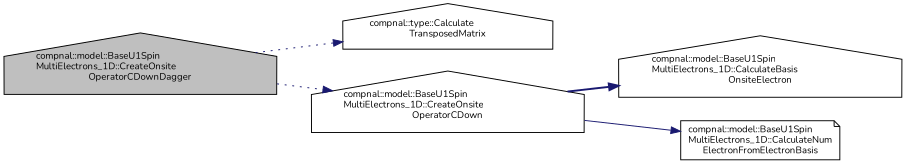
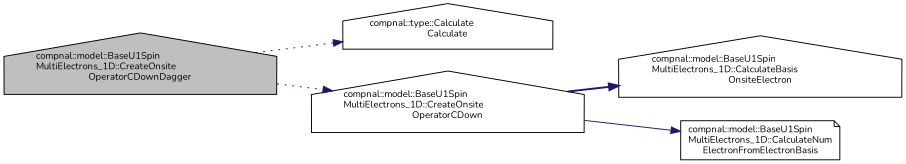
  digraph {
    rankdir=LR
    fontname=Nunito
    node [color=black fillcolor=white fontname=Nunito fontsize=10 shape=house style=filled]
    edge [color=midnightblue fontname=Nunito fontsize=10 labelfontname=Helvetica labelfontsize=10 style=dotted]
    n1 [fillcolor=grey75 fontcolor=black height=0.2 label="compnal::model::BaseU1Spin\lMultiElectrons_1D::CreateOnsite\lOperatorCDownDagger" width=0.4]
-   n2 [height=0.2 label="compnal::type::Calculate\lTransposedMatrix" width=0.4]
+   n2 [height=0.2 label="compnal::type::Calculate\lCalculate" width=0.4]
    n3 [height=0.2 label="compnal::model::BaseU1Spin\lMultiElectrons_1D::CreateOnsite\lOperatorCDown" width=0.4]
    n4 [height=0.2 label="compnal::model::BaseU1Spin\lMultiElectrons_1D::CalculateBasis\lOnsiteElectron" width=0.4]
    n5 [height=0.2 label="compnal::model::BaseU1Spin\lMultiElectrons_1D::CalculateNum\lElectronFromElectronBasis" shape=note width=0.4]
    n1 -> n2
    n1 -> n3
    n3 -> n4 [style=bold]
    n3 -> n5 [style=solid]
  }
